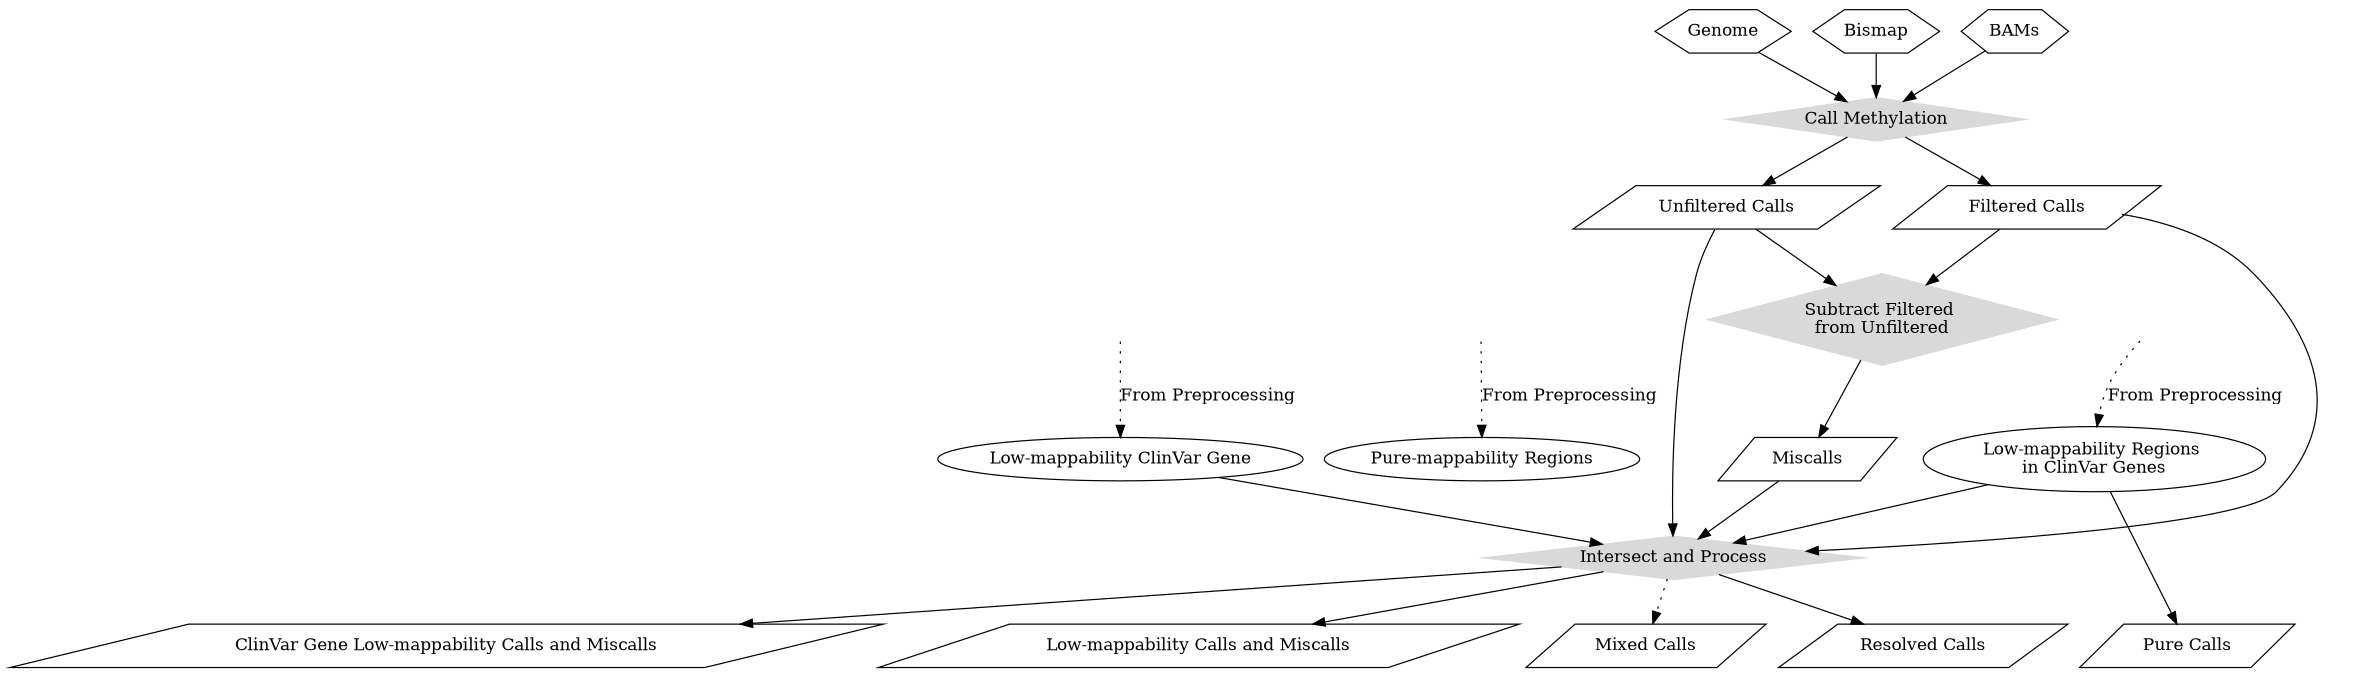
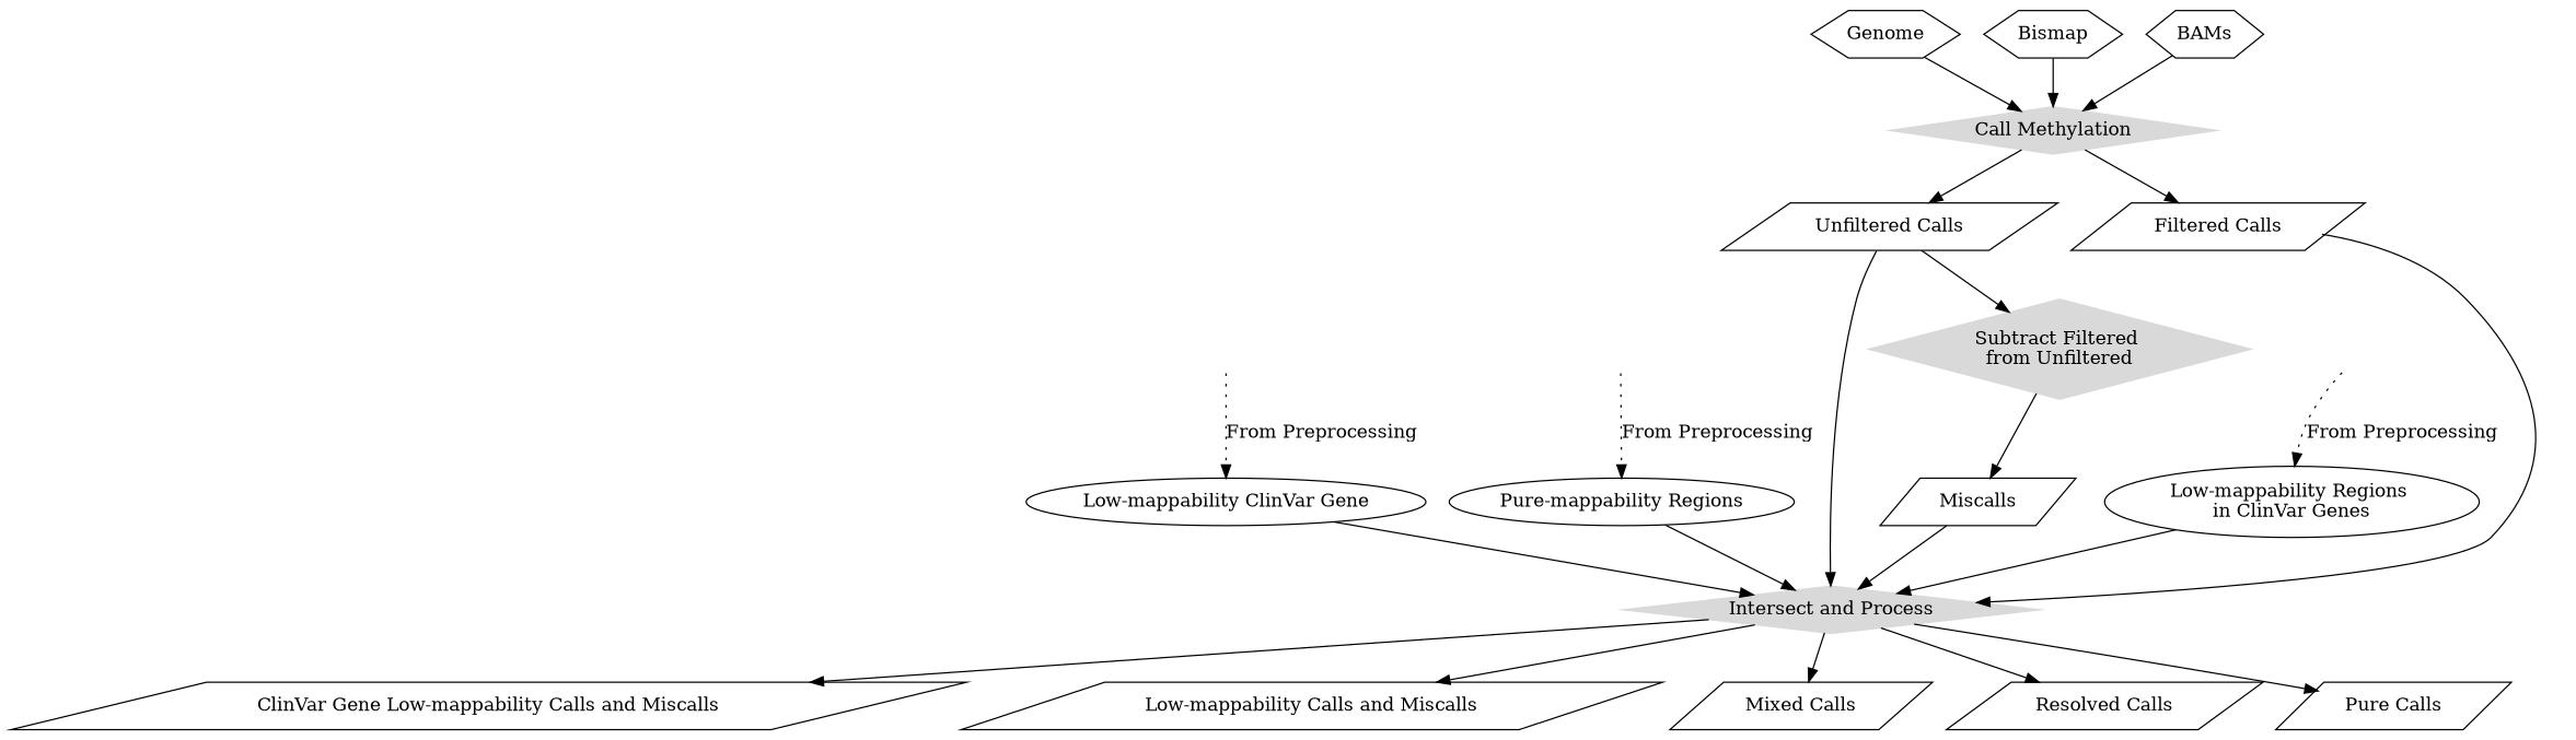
  digraph {
    node [shape=parallelogram]
    PREPROC_1 [style=invis shape=""]
    n2 [label="Pure-mappability Regions" shape=""]
    n3 [color=gray85 label="Intersect and Process" shape=diamond style=filled]
    PREPROC_2 [style=invis shape=""]
    n5 [label="Low-mappability ClinVar Gene" shape=""]
    PREPROC_3 [style=invis shape=""]
    "Low-mappability Regions \nin ClinVar Genes" [shape=""]
    "Low-mappability Calls and Miscalls"
    "ClinVar Gene Low-mappability Calls and Miscalls"
    "Pure Calls"
    "Mixed Calls"
    "Resolved Calls"
    Genome [shape=hexagon]
    n14 [color=gray85 label="Call Methylation" shape=diamond style=filled]
    "Unfiltered Calls"
    "Filtered Calls"
    Bismap [shape=hexagon]
    BAMs [shape=hexagon]
    n19 [color=gray85 label="Subtract Filtered \nfrom Unfiltered" shape=diamond style=filled]
    Miscalls
    PREPROC_1 -> n2 [label="From Preprocessing" style=dotted]
+   n2 -> n3
    n3 -> "Low-mappability Calls and Miscalls"
    n3 -> "ClinVar Gene Low-mappability Calls and Miscalls"
-   "Low-mappability Regions \nin ClinVar Genes" -> "Pure Calls"
-   n3 -> "Mixed Calls" [style=dotted]
+   n3 -> "Pure Calls"
+   n3 -> "Mixed Calls"
    n3 -> "Resolved Calls"
    PREPROC_2 -> n5 [label="From Preprocessing" style=dotted]
    n5 -> n3
    PREPROC_3 -> "Low-mappability Regions \nin ClinVar Genes" [label="From Preprocessing" style=dotted]
    "Low-mappability Regions \nin ClinVar Genes" -> n3
    Genome -> n14
    n14 -> "Unfiltered Calls"
    n14 -> "Filtered Calls"
    "Unfiltered Calls" -> n3
    "Unfiltered Calls" -> n19
    "Filtered Calls" -> n3
-   "Filtered Calls" -> n19
    Bismap -> n14
    BAMs -> n14
    n19 -> Miscalls
    Miscalls -> n3
  }
